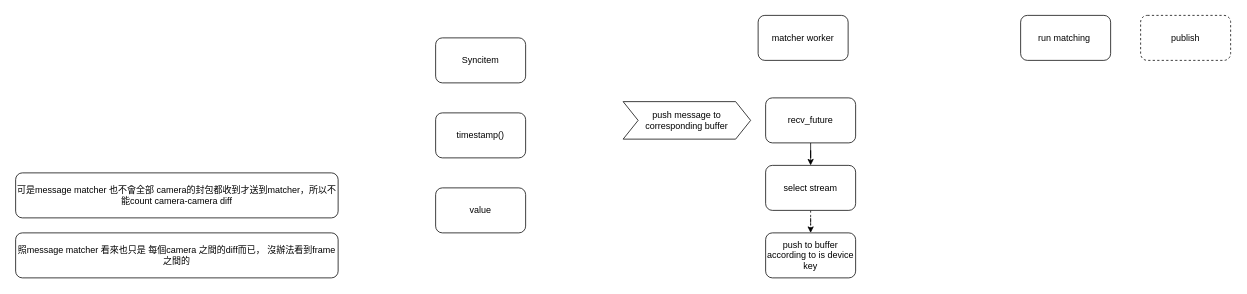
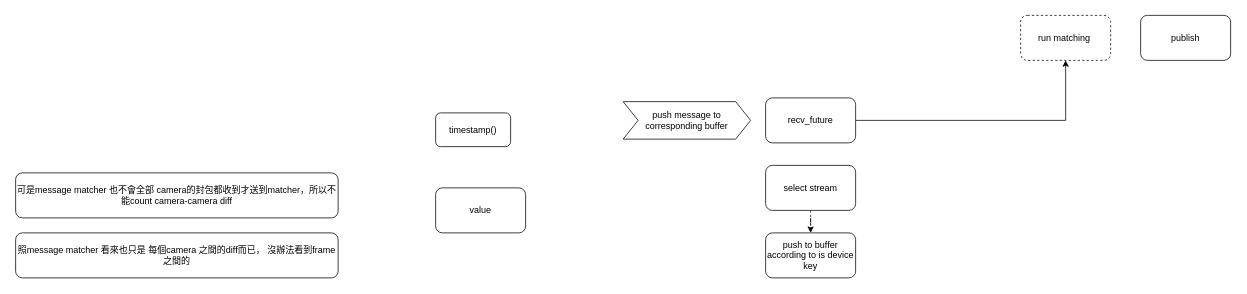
  <mxCell id="0" />
  <mxCell id="1" parent="0" />
- <mxCell id="2" value="matcher worker" style="rounded=1;whiteSpace=wrap;html=1;" vertex="1" parent="1"><mxGeometry x="1010" y="20" width="120" height="60" as="geometry" /></mxCell>
- <mxCell id="3" value="" style="edgeStyle=orthogonalEdgeStyle;rounded=0;orthogonalLoop=1;jettySize=auto;html=1;" edge="1" parent="1" source="4" target="7"><mxGeometry relative="1" as="geometry" /></mxCell>
+ <mxCell id="3" value="" style="edgeStyle=orthogonalEdgeStyle;rounded=0;orthogonalLoop=1;jettySize=auto;html=1;" edge="1" parent="1" source="4" target="11"><mxGeometry relative="1" as="geometry" /></mxCell>
  <mxCell id="4" value="recv_future" style="rounded=1;whiteSpace=wrap;html=1;" vertex="1" parent="1"><mxGeometry x="1020" y="130" width="120" height="60" as="geometry" /></mxCell>
  <mxCell id="5" value="push message to corresponding buffer" style="shape=step;perimeter=stepPerimeter;whiteSpace=wrap;html=1;fixedSize=1;" vertex="1" parent="1"><mxGeometry x="830" y="135" width="170" height="50" as="geometry" /></mxCell>
  <mxCell id="6" value="" style="edgeStyle=orthogonalEdgeStyle;rounded=0;orthogonalLoop=1;jettySize=auto;html=1;dashed=1;" edge="1" parent="1" source="7" target="8"><mxGeometry relative="1" as="geometry" /></mxCell>
  <mxCell id="7" value="select stream" style="whiteSpace=wrap;html=1;rounded=1;" vertex="1" parent="1"><mxGeometry x="1020" y="220" width="120" height="60" as="geometry" /></mxCell>
  <mxCell id="8" value="push to buffer according to is device key" style="whiteSpace=wrap;html=1;rounded=1;" vertex="1" parent="1"><mxGeometry x="1020" y="310" width="120" height="60" as="geometry" /></mxCell>
  <mxCell id="9" value="可是message matcher 也不會全部 camera的封包都收到才送到matcher，所以不能count camera-camera diff" style="rounded=1;whiteSpace=wrap;html=1;" vertex="1" parent="1"><mxGeometry x="20" y="230" width="430" height="60" as="geometry" /></mxCell>
  <mxCell id="10" value="照message matcher 看來也只是 每個camera 之間的diff而已， 沒辦法看到frame之間的" style="rounded=1;whiteSpace=wrap;html=1;" vertex="1" parent="1"><mxGeometry x="20" y="310" width="430" height="60" as="geometry" /></mxCell>
- <mxCell id="11" value="run matching&amp;nbsp;" style="rounded=1;whiteSpace=wrap;html=1;" vertex="1" parent="1"><mxGeometry x="1360" y="20" width="120" height="60" as="geometry" /></mxCell>
- <mxCell id="12" value="publish" style="rounded=1;whiteSpace=wrap;html=1;dashed=1;" vertex="1" parent="1"><mxGeometry x="1520" y="20" width="120" height="60" as="geometry" /></mxCell>
- <mxCell id="13" value="Syncitem" style="rounded=1;whiteSpace=wrap;html=1;" vertex="1" parent="1"><mxGeometry x="580" y="50" width="120" height="60" as="geometry" /></mxCell>
- <mxCell id="14" value="timestamp()" style="rounded=1;whiteSpace=wrap;html=1;" vertex="1" parent="1"><mxGeometry x="580" y="150" width="120" height="60" as="geometry" /></mxCell>
+ <mxCell id="11" value="run matching&amp;nbsp;" style="rounded=1;whiteSpace=wrap;html=1;dashed=1;" vertex="1" parent="1"><mxGeometry x="1360" y="20" width="120" height="60" as="geometry" /></mxCell>
+ <mxCell id="12" value="publish" style="rounded=1;whiteSpace=wrap;html=1;" vertex="1" parent="1"><mxGeometry x="1520" y="20" width="120" height="60" as="geometry" /></mxCell>
+ <mxCell id="14" value="timestamp()" style="rounded=1;whiteSpace=wrap;html=1;" vertex="1" parent="1"><mxGeometry x="580" y="150" width="100" height="45" as="geometry" /></mxCell>
  <mxCell id="15" value="value" style="rounded=1;whiteSpace=wrap;html=1;" vertex="1" parent="1"><mxGeometry x="580" y="250" width="120" height="60" as="geometry" /></mxCell>
